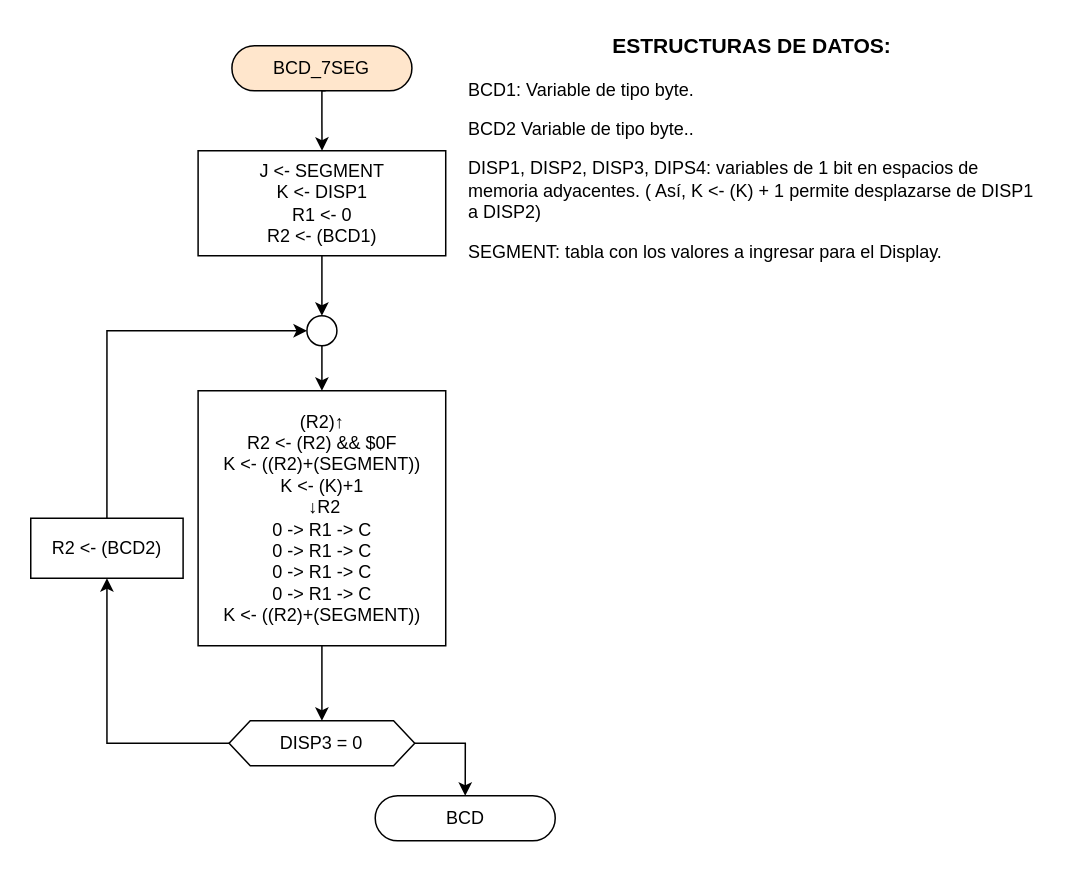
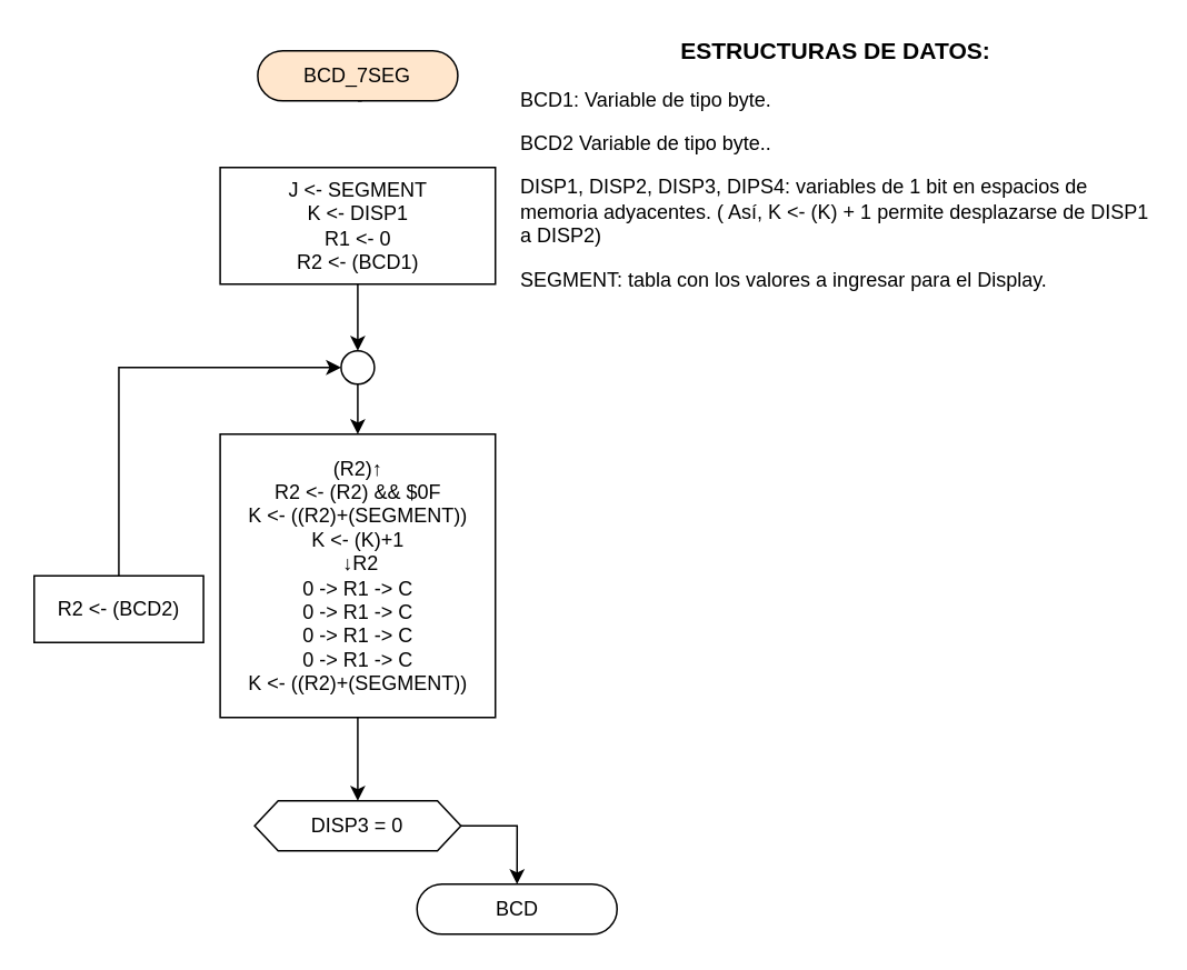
  <mxCell id="0" />
  <mxCell id="1" parent="0" />
  <mxCell id="2" style="edgeStyle=orthogonalEdgeStyle;rounded=0;orthogonalLoop=1;jettySize=auto;html=1;exitX=0.5;exitY=1;exitDx=0;exitDy=0;" parent="1" source="4" edge="1"><mxGeometry relative="1" as="geometry"><mxPoint x="216.1" y="30" as="targetPoint" /></mxGeometry></mxCell>
- <mxCell id="3" style="edgeStyle=orthogonalEdgeStyle;rounded=0;orthogonalLoop=1;jettySize=auto;html=1;exitX=0.5;exitY=1;exitDx=0;exitDy=0;" parent="1" source="4" target="12" edge="1"><mxGeometry relative="1" as="geometry" /></mxCell>
  <mxCell id="4" value="BCD_7SEG" style="rounded=1;whiteSpace=wrap;html=1;fontSize=12;glass=0;strokeWidth=1;shadow=0;arcSize=50;fillColor=#ffe6cc;" parent="1" vertex="1"><mxGeometry x="154.11" y="30" width="120" height="30" as="geometry" /></mxCell>
  <mxCell id="5" style="edgeStyle=orthogonalEdgeStyle;rounded=0;orthogonalLoop=1;jettySize=auto;html=1;exitX=1;exitY=0.5;exitDx=0;exitDy=0;entryX=0.5;entryY=0;entryDx=0;entryDy=0;" parent="1" source="7" target="10" edge="1"><mxGeometry relative="1" as="geometry"><mxPoint x="322.88" y="532.5" as="targetPoint" /></mxGeometry></mxCell>
- <mxCell id="6" style="edgeStyle=orthogonalEdgeStyle;rounded=0;orthogonalLoop=1;jettySize=auto;html=1;exitX=0;exitY=0.5;exitDx=0;exitDy=0;entryX=0.5;entryY=1;entryDx=0;entryDy=0;" edge="1" parent="1" source="7" target="14"><mxGeometry relative="1" as="geometry" /></mxCell>
  <mxCell id="7" value="DISP3 = 0" style="shape=hexagon;perimeter=hexagonPerimeter2;whiteSpace=wrap;html=1;size=0.114;" parent="1" vertex="1"><mxGeometry x="152.23" y="480" width="123.76" height="30" as="geometry" /></mxCell>
  <mxCell id="8" style="edgeStyle=orthogonalEdgeStyle;rounded=0;orthogonalLoop=1;jettySize=auto;html=1;exitX=0.5;exitY=1;exitDx=0;exitDy=0;entryX=0.5;entryY=0;entryDx=0;entryDy=0;" edge="1" parent="1" source="9" target="16"><mxGeometry relative="1" as="geometry" /></mxCell>
  <mxCell id="9" value="" style="ellipse;whiteSpace=wrap;html=1;aspect=fixed;" parent="1" vertex="1"><mxGeometry x="204.11" y="210" width="20" height="20" as="geometry" /></mxCell>
  <mxCell id="10" value="BCD" style="rounded=1;whiteSpace=wrap;html=1;fontSize=12;glass=0;strokeWidth=1;shadow=0;arcSize=50;" parent="1" vertex="1"><mxGeometry x="249.65" y="530" width="120" height="30" as="geometry" /></mxCell>
  <mxCell id="11" style="edgeStyle=orthogonalEdgeStyle;rounded=0;orthogonalLoop=1;jettySize=auto;html=1;exitX=0.5;exitY=1;exitDx=0;exitDy=0;entryX=0.5;entryY=0;entryDx=0;entryDy=0;" parent="1" source="12" target="9" edge="1"><mxGeometry relative="1" as="geometry" /></mxCell>
  <mxCell id="12" value="J &amp;lt;- SEGMENT&lt;br&gt;K &amp;lt;- DISP1&lt;br&gt;R1 &amp;lt;- 0&lt;br&gt;R2 &amp;lt;- (BCD1)" style="rounded=0;whiteSpace=wrap;html=1;" parent="1" vertex="1"><mxGeometry x="131.57" y="100" width="165.08" height="70" as="geometry" /></mxCell>
  <mxCell id="13" style="edgeStyle=orthogonalEdgeStyle;rounded=0;orthogonalLoop=1;jettySize=auto;html=1;exitX=0.5;exitY=0;exitDx=0;exitDy=0;entryX=0;entryY=0.5;entryDx=0;entryDy=0;" edge="1" parent="1" source="14" target="9"><mxGeometry relative="1" as="geometry" /></mxCell>
  <mxCell id="14" value="R2 &amp;lt;- (BCD2)" style="rounded=0;whiteSpace=wrap;html=1;" vertex="1" parent="1"><mxGeometry x="20" y="345" width="101.57" height="40" as="geometry" /></mxCell>
  <mxCell id="15" style="edgeStyle=orthogonalEdgeStyle;rounded=0;orthogonalLoop=1;jettySize=auto;html=1;exitX=0.5;exitY=1;exitDx=0;exitDy=0;" edge="1" parent="1" source="16" target="7"><mxGeometry relative="1" as="geometry" /></mxCell>
  <mxCell id="16" value="(R2)↑&lt;br&gt;R2 &amp;lt;- (R2) &amp;amp;&amp;amp; $0F&lt;br&gt;K &amp;lt;- ((R2)+(SEGMENT))&lt;br&gt;K &amp;lt;- (K)+1&lt;br&gt;&amp;nbsp;↓R2&lt;br&gt;0 -&amp;gt; R1 -&amp;gt; C&lt;br&gt;0 -&amp;gt; R1 -&amp;gt; C&lt;br&gt;0 -&amp;gt; R1 -&amp;gt; C&lt;br&gt;0 -&amp;gt; R1 -&amp;gt; C&lt;br&gt;K &amp;lt;- ((R2)+(SEGMENT))" style="rounded=0;whiteSpace=wrap;html=1;" parent="1" vertex="1"><mxGeometry x="131.57" y="260" width="165.08" height="170" as="geometry" /></mxCell>
  <mxCell id="17" value="&lt;h3 style=&quot;text-align: center&quot;&gt;ESTRUCTURAS DE DATOS:&lt;/h3&gt;&lt;p&gt;BCD1: Variable de tipo byte.&lt;/p&gt;&lt;p&gt;BCD2 Variable de tipo byte..&lt;br&gt;&lt;/p&gt;&lt;p&gt;DISP1, DISP2, DISP3, DIPS4: variables de 1 bit en espacios de memoria adyacentes. ( Así, K &amp;lt;- (K) + 1 permite desplazarse de DISP1 a DISP2)&lt;/p&gt;&lt;p&gt;SEGMENT: tabla con los valores a ingresar para el Display.&lt;/p&gt;&lt;br&gt;&lt;p&gt;&lt;/p&gt;" style="text;html=1;strokeColor=none;fillColor=none;align=left;verticalAlign=middle;whiteSpace=wrap;rounded=0;" vertex="1" parent="1"><mxGeometry x="310" y="20" width="380" height="180" as="geometry" /></mxCell>
